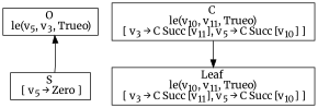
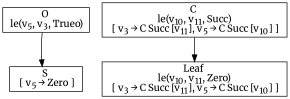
  digraph {
    fontname=Merriweather
    rankdir=TB
    node [fillcolor=white fontname=Merriweather shape=box style=filled]
    edge [fontname=Merriweather]
    n1 [label=<O <BR/> le(v<SUB>5</SUB>, v<SUB>3</SUB>, Trueo)>]
    n2 [label=<S <BR/>  [ v<SUB>5</SUB> &rarr; Zero ] >]
-   n3 [label=<C <BR/> le(v<SUB>10</SUB>, v<SUB>11</SUB>, Trueo) <BR/>  [ v<SUB>3</SUB> &rarr; C Succ [v<SUB>11</SUB>], v<SUB>5</SUB> &rarr; C Succ [v<SUB>10</SUB>] ] >]
-   n4 [label=<Leaf <BR/> le(v<SUB>10</SUB>, v<SUB>11</SUB>, Trueo) <BR/>  [ v<SUB>3</SUB> &rarr; C Succ [v<SUB>11</SUB>], v<SUB>5</SUB> &rarr; C Succ [v<SUB>10</SUB>] ] >]
-   n2 -> n1
+   n3 [label=<C <BR/> le(v<SUB>10</SUB>, v<SUB>11</SUB>, Succ) <BR/>  [ v<SUB>3</SUB> &rarr; C Succ [v<SUB>11</SUB>], v<SUB>5</SUB> &rarr; C Succ [v<SUB>10</SUB>] ] >]
+   n4 [label=<Leaf <BR/> le(v<SUB>10</SUB>, v<SUB>11</SUB>, Zero) <BR/>  [ v<SUB>3</SUB> &rarr; C Succ [v<SUB>11</SUB>], v<SUB>5</SUB> &rarr; C Succ [v<SUB>10</SUB>] ] >]
+   n1 -> n2
    n3 -> n4
  }
